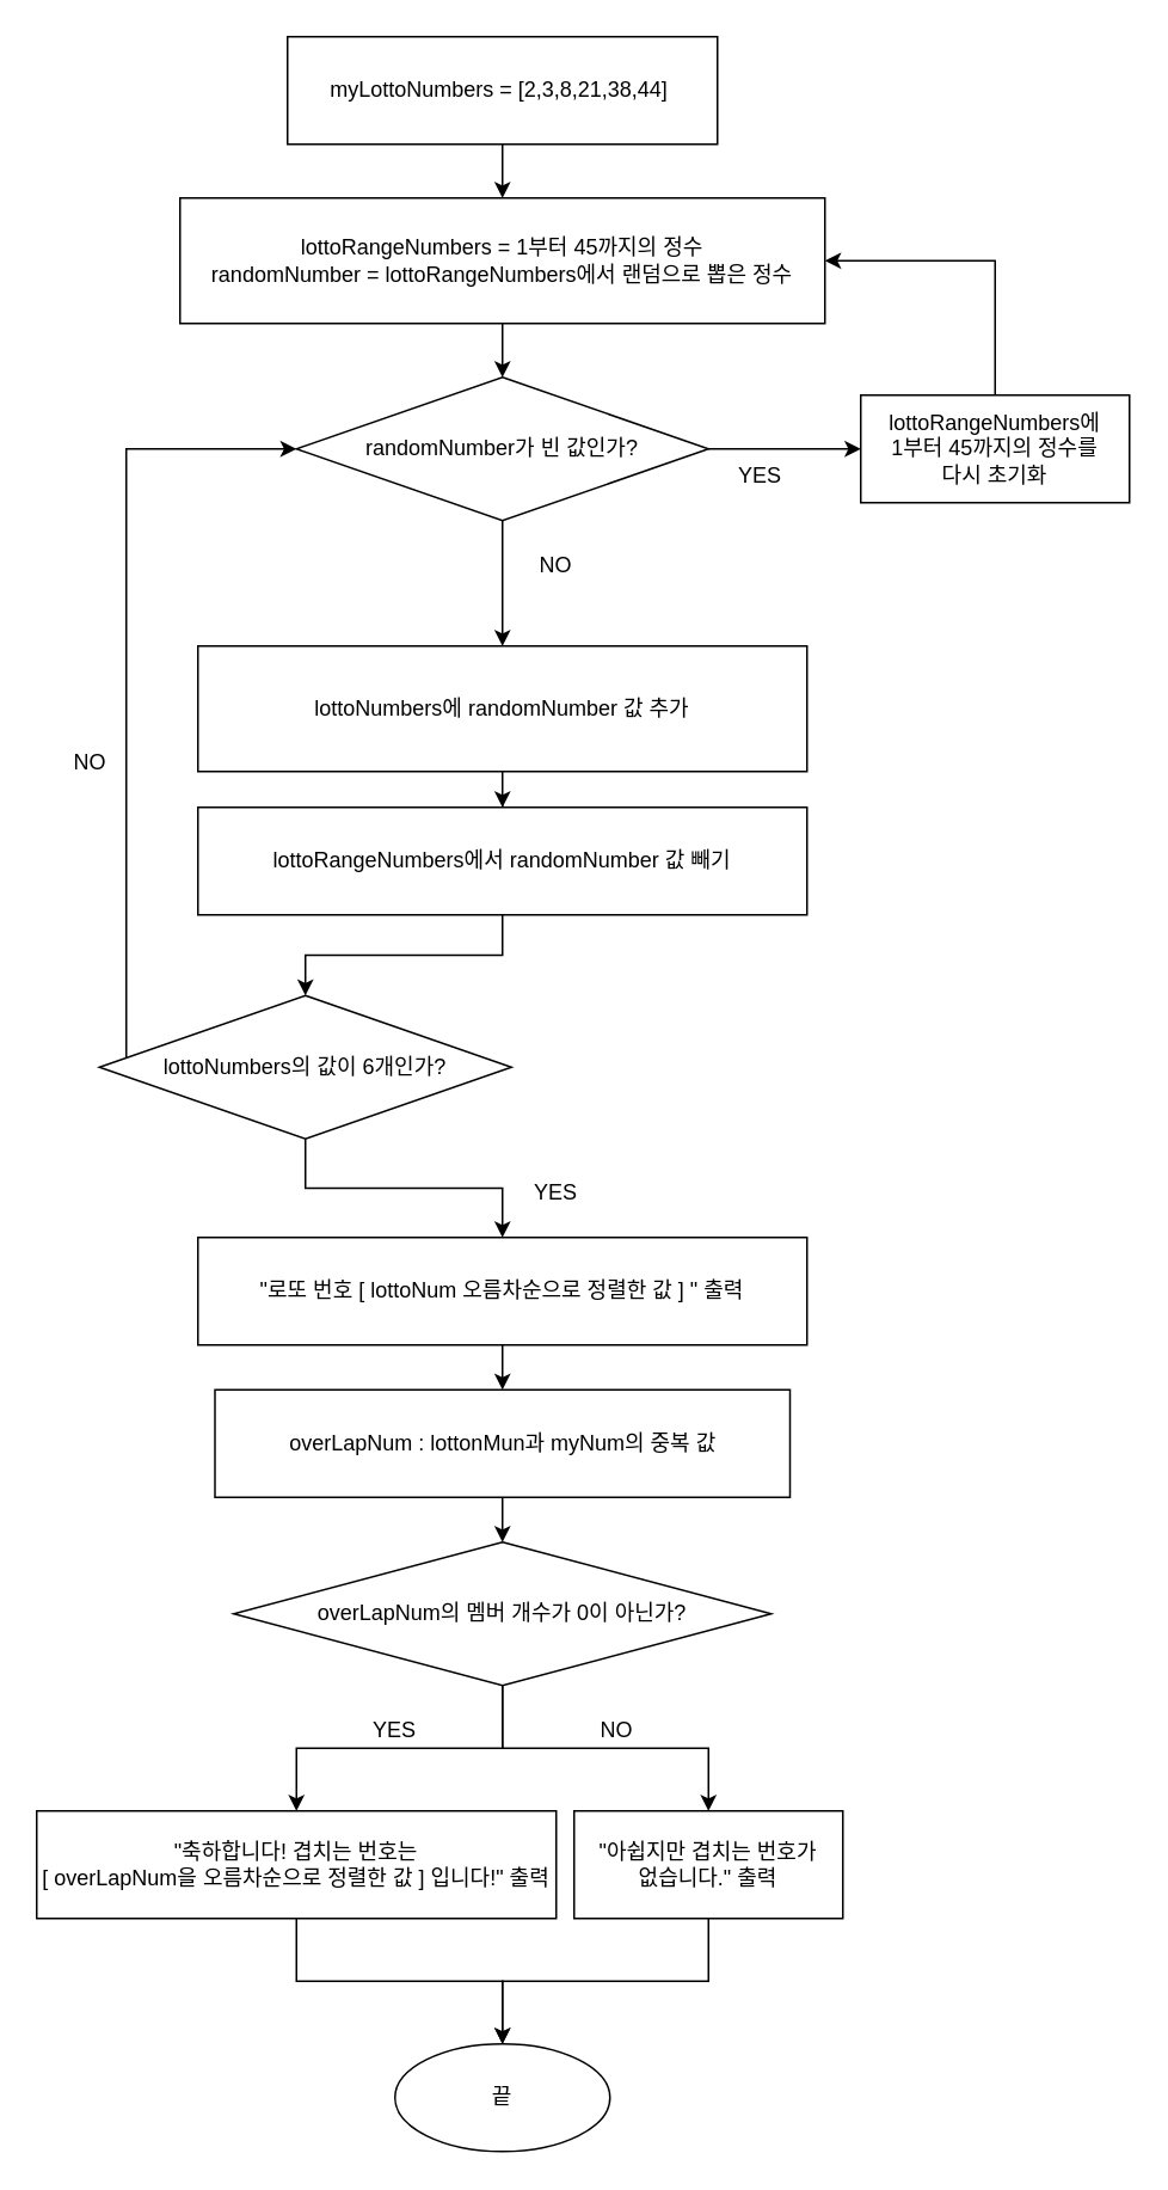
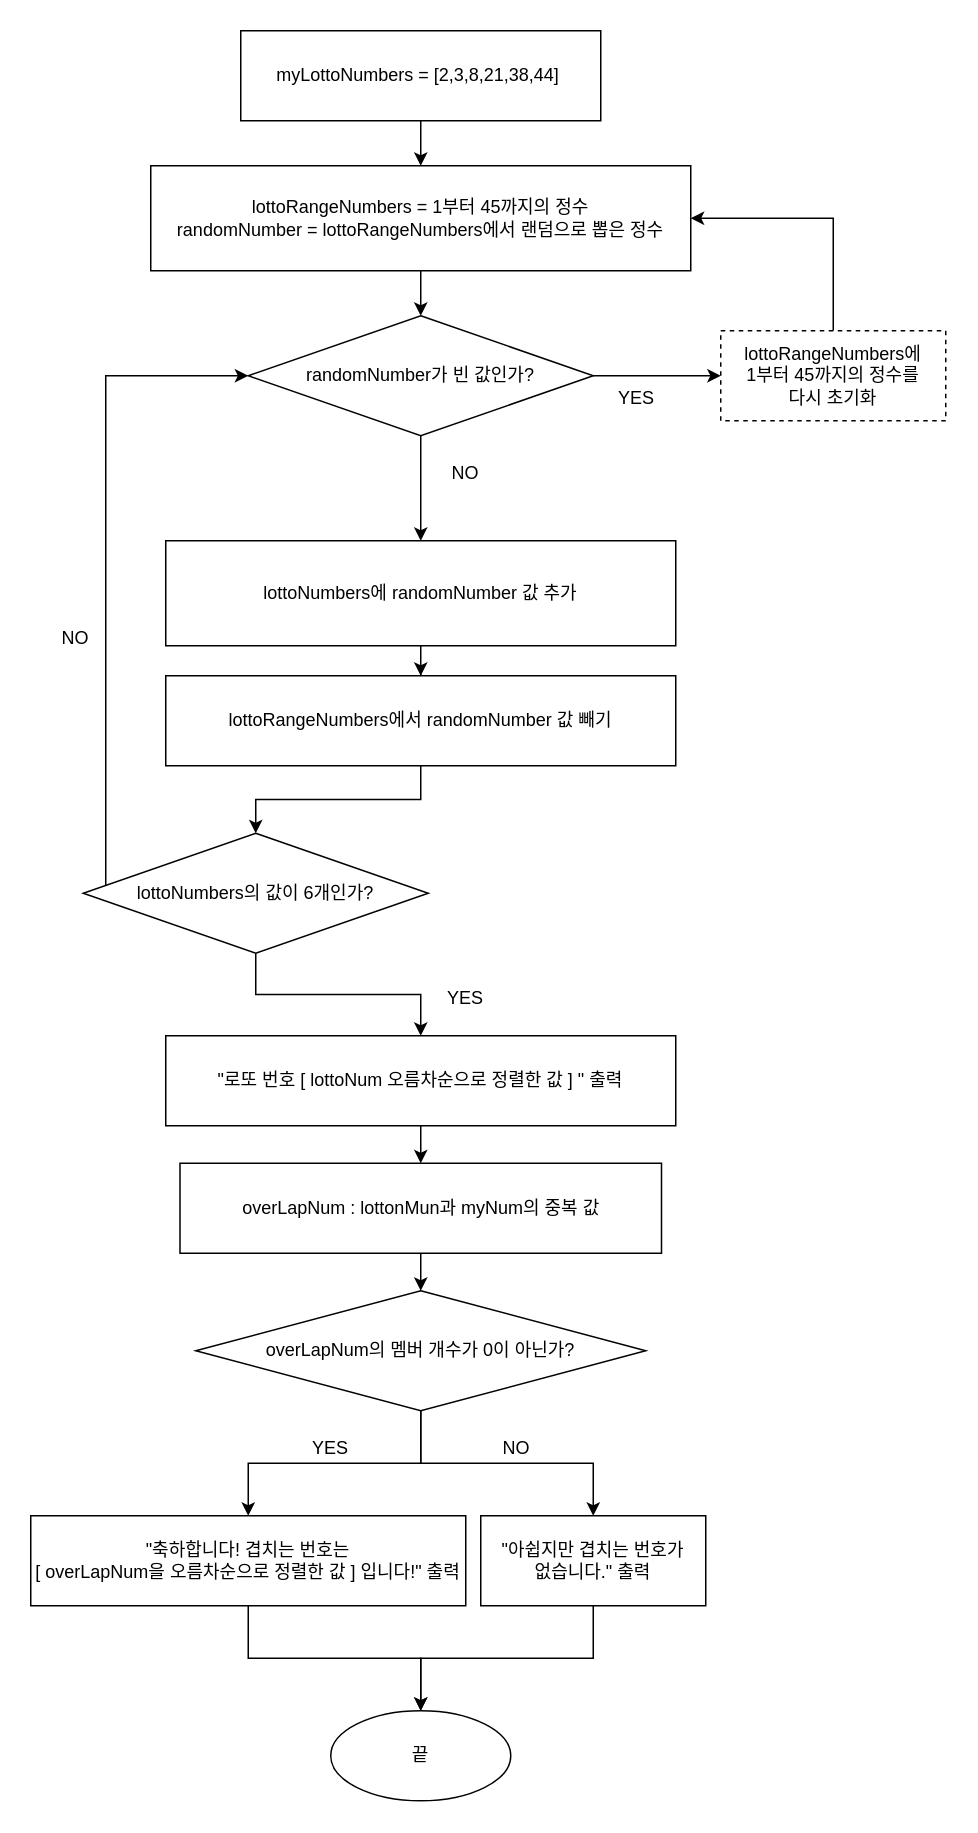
  <mxCell id="0" />
  <mxCell id="1" parent="0" />
  <mxCell id="2" value="" style="edgeStyle=orthogonalEdgeStyle;rounded=0;orthogonalLoop=1;jettySize=auto;html=1;" edge="1" parent="1" source="3" target="5"><mxGeometry relative="1" as="geometry" /></mxCell>
  <mxCell id="3" value="myLottoNumbers = [2,3,8,21,38,44]&amp;nbsp;" style="rounded=0;whiteSpace=wrap;html=1;" vertex="1" parent="1"><mxGeometry x="160" y="20" width="240" height="60" as="geometry" /></mxCell>
  <mxCell id="4" value="" style="edgeStyle=orthogonalEdgeStyle;rounded=0;orthogonalLoop=1;jettySize=auto;html=1;" edge="1" parent="1" source="5" target="8"><mxGeometry relative="1" as="geometry" /></mxCell>
  <mxCell id="5" value="lottoRangeNumbers = 1부터 45까지의 정수&lt;br&gt;randomNumber = lottoRangeNumbers에서 랜덤으로 뽑은 정수" style="whiteSpace=wrap;html=1;rounded=0;" vertex="1" parent="1"><mxGeometry x="100" y="110" width="360" height="70" as="geometry" /></mxCell>
  <mxCell id="6" value="" style="edgeStyle=orthogonalEdgeStyle;rounded=0;orthogonalLoop=1;jettySize=auto;html=1;" edge="1" parent="1" source="8" target="10"><mxGeometry relative="1" as="geometry" /></mxCell>
  <mxCell id="7" value="" style="edgeStyle=orthogonalEdgeStyle;rounded=0;orthogonalLoop=1;jettySize=auto;html=1;" edge="1" parent="1" source="8" target="12"><mxGeometry relative="1" as="geometry" /></mxCell>
  <mxCell id="8" value="randomNumber가 빈 값인가?" style="rhombus;whiteSpace=wrap;html=1;rounded=0;" vertex="1" parent="1"><mxGeometry x="165" y="210" width="230" height="80" as="geometry" /></mxCell>
  <mxCell id="9" style="edgeStyle=orthogonalEdgeStyle;rounded=0;orthogonalLoop=1;jettySize=auto;html=1;entryX=1;entryY=0.5;entryDx=0;entryDy=0;exitX=0.5;exitY=0;exitDx=0;exitDy=0;" edge="1" parent="1" source="10" target="5"><mxGeometry relative="1" as="geometry"><Array as="points"><mxPoint x="555" y="145" /></Array></mxGeometry></mxCell>
- <mxCell id="10" value="lottoRangeNumbers에 &lt;br&gt;1부터 45까지의 정수를&lt;br&gt;다시 초기화" style="whiteSpace=wrap;html=1;rounded=0;" vertex="1" parent="1"><mxGeometry x="480" y="220" width="150" height="60" as="geometry" /></mxCell>
+ <mxCell id="10" value="lottoRangeNumbers에 &lt;br&gt;1부터 45까지의 정수를&lt;br&gt;다시 초기화" style="whiteSpace=wrap;html=1;rounded=0;dashed=1;" vertex="1" parent="1"><mxGeometry x="480" y="220" width="150" height="60" as="geometry" /></mxCell>
  <mxCell id="11" value="" style="edgeStyle=orthogonalEdgeStyle;rounded=0;orthogonalLoop=1;jettySize=auto;html=1;" edge="1" parent="1" source="12" target="14"><mxGeometry relative="1" as="geometry" /></mxCell>
  <mxCell id="12" value="lottoNumbers에 randomNumber 값 추가" style="whiteSpace=wrap;html=1;rounded=0;" vertex="1" parent="1"><mxGeometry x="110" y="360" width="340" height="70" as="geometry" /></mxCell>
  <mxCell id="13" value="" style="edgeStyle=orthogonalEdgeStyle;rounded=0;orthogonalLoop=1;jettySize=auto;html=1;" edge="1" parent="1" source="14" target="17"><mxGeometry relative="1" as="geometry" /></mxCell>
  <mxCell id="14" value="lottoRangeNumbers에서 randomNumber 값 빼기" style="rounded=0;whiteSpace=wrap;html=1;" vertex="1" parent="1"><mxGeometry x="110" y="450" width="340" height="60" as="geometry" /></mxCell>
  <mxCell id="15" style="edgeStyle=orthogonalEdgeStyle;rounded=0;orthogonalLoop=1;jettySize=auto;html=1;entryX=0;entryY=0.5;entryDx=0;entryDy=0;" edge="1" parent="1" source="17" target="8"><mxGeometry relative="1" as="geometry"><Array as="points"><mxPoint x="70" y="595" /><mxPoint x="70" y="250" /></Array></mxGeometry></mxCell>
  <mxCell id="16" style="edgeStyle=orthogonalEdgeStyle;rounded=0;orthogonalLoop=1;jettySize=auto;html=1;entryX=0.5;entryY=0;entryDx=0;entryDy=0;" edge="1" parent="1" source="17" target="19"><mxGeometry relative="1" as="geometry" /></mxCell>
  <mxCell id="17" value="lottoNumbers의 값이 6개인가?" style="rhombus;whiteSpace=wrap;html=1;rounded=0;" vertex="1" parent="1"><mxGeometry x="55" y="555" width="230" height="80" as="geometry" /></mxCell>
  <mxCell id="18" style="edgeStyle=orthogonalEdgeStyle;rounded=0;orthogonalLoop=1;jettySize=auto;html=1;" edge="1" parent="1" source="19" target="22"><mxGeometry relative="1" as="geometry" /></mxCell>
  <mxCell id="19" value="&quot;로또 번호 [ lottoNum 오름차순으로 정렬한 값 ] &quot; 출력" style="rounded=0;whiteSpace=wrap;html=1;" vertex="1" parent="1"><mxGeometry x="110" y="690" width="340" height="60" as="geometry" /></mxCell>
  <mxCell id="20" value="끝" style="ellipse;whiteSpace=wrap;html=1;" vertex="1" parent="1"><mxGeometry x="220" y="1140" width="120" height="60" as="geometry" /></mxCell>
  <mxCell id="21" value="" style="edgeStyle=orthogonalEdgeStyle;rounded=0;orthogonalLoop=1;jettySize=auto;html=1;" edge="1" parent="1" source="22" target="25"><mxGeometry relative="1" as="geometry" /></mxCell>
  <mxCell id="22" value="overLapNum : lottonMun과 myNum의 중복 값" style="whiteSpace=wrap;html=1;rounded=0;" vertex="1" parent="1"><mxGeometry x="119.5" y="775" width="321" height="60" as="geometry" /></mxCell>
  <mxCell id="23" value="" style="edgeStyle=orthogonalEdgeStyle;rounded=0;orthogonalLoop=1;jettySize=auto;html=1;" edge="1" parent="1" source="25" target="27"><mxGeometry relative="1" as="geometry" /></mxCell>
  <mxCell id="24" value="" style="edgeStyle=orthogonalEdgeStyle;rounded=0;orthogonalLoop=1;jettySize=auto;html=1;" edge="1" parent="1" source="25" target="29"><mxGeometry relative="1" as="geometry" /></mxCell>
  <mxCell id="25" value="overLapNum의 멤버 개수가 0이 아닌가?" style="rhombus;whiteSpace=wrap;html=1;rounded=0;" vertex="1" parent="1"><mxGeometry x="130" y="860" width="300" height="80" as="geometry" /></mxCell>
  <mxCell id="26" style="edgeStyle=orthogonalEdgeStyle;rounded=0;orthogonalLoop=1;jettySize=auto;html=1;" edge="1" parent="1" source="27" target="20"><mxGeometry relative="1" as="geometry" /></mxCell>
  <mxCell id="27" value="&quot;축하합니다! 겹치는 번호는 &lt;br&gt;[ overLapNum을 오름차순으로 정렬한 값 ]&amp;nbsp;입니다!&quot; 출력" style="rounded=0;whiteSpace=wrap;html=1;" vertex="1" parent="1"><mxGeometry x="20" y="1010" width="290" height="60" as="geometry" /></mxCell>
  <mxCell id="28" style="edgeStyle=orthogonalEdgeStyle;rounded=0;orthogonalLoop=1;jettySize=auto;html=1;entryX=0.5;entryY=0;entryDx=0;entryDy=0;" edge="1" parent="1" source="29" target="20"><mxGeometry relative="1" as="geometry" /></mxCell>
  <mxCell id="29" value="&quot;아쉽지만 겹치는 번호가 &lt;br&gt;없습니다.&quot; 출력" style="rounded=0;whiteSpace=wrap;html=1;" vertex="1" parent="1"><mxGeometry x="320" y="1010" width="150" height="60" as="geometry" /></mxCell>
  <mxCell id="30" value="YES" style="text;html=1;align=center;verticalAlign=middle;whiteSpace=wrap;rounded=0;" vertex="1" parent="1"><mxGeometry x="190" y="950" width="60" height="30" as="geometry" /></mxCell>
  <mxCell id="31" value="NO" style="text;html=1;align=center;verticalAlign=middle;whiteSpace=wrap;rounded=0;" vertex="1" parent="1"><mxGeometry x="314" y="950" width="60" height="30" as="geometry" /></mxCell>
  <mxCell id="32" value="YES" style="text;html=1;align=center;verticalAlign=middle;whiteSpace=wrap;rounded=0;" vertex="1" parent="1"><mxGeometry x="280" y="650" width="60" height="30" as="geometry" /></mxCell>
  <mxCell id="33" value="NO" style="text;html=1;align=center;verticalAlign=middle;whiteSpace=wrap;rounded=0;" vertex="1" parent="1"><mxGeometry x="20" y="410" width="60" height="30" as="geometry" /></mxCell>
  <mxCell id="34" value="YES" style="text;html=1;align=center;verticalAlign=middle;whiteSpace=wrap;rounded=0;" vertex="1" parent="1"><mxGeometry x="394" y="250" width="60" height="30" as="geometry" /></mxCell>
  <mxCell id="35" value="NO" style="text;html=1;align=center;verticalAlign=middle;whiteSpace=wrap;rounded=0;" vertex="1" parent="1"><mxGeometry x="280" y="300" width="60" height="30" as="geometry" /></mxCell>
